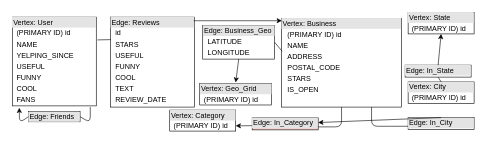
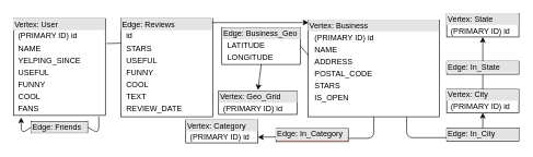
  <mxCell id="0" />
  <mxCell id="1" parent="0" />
  <mxCell id="2" value="&lt;div style=&quot;box-sizing: border-box ; width: 100% ; background: #e4e4e4 ; padding: 2px&quot;&gt;Edge: Reviews&lt;/div&gt;&lt;table style=&quot;width: 100% ; font-size: 1em&quot; cellpadding=&quot;2&quot; cellspacing=&quot;0&quot;&gt;&lt;tbody&gt;&lt;tr&gt;&lt;td&gt;&lt;br&gt;&lt;/td&gt;&lt;td&gt;id&lt;/td&gt;&lt;/tr&gt;&lt;tr&gt;&lt;td&gt;&lt;br&gt;&lt;/td&gt;&lt;td&gt;STARS&lt;/td&gt;&lt;/tr&gt;&lt;tr&gt;&lt;td&gt;&lt;br&gt;&lt;/td&gt;&lt;td&gt;USEFUL&lt;/td&gt;&lt;/tr&gt;&lt;tr&gt;&lt;td&gt;&lt;br&gt;&lt;/td&gt;&lt;td&gt;FUNNY&lt;/td&gt;&lt;/tr&gt;&lt;tr&gt;&lt;td&gt;&lt;br&gt;&lt;/td&gt;&lt;td&gt;COOL&lt;/td&gt;&lt;/tr&gt;&lt;tr&gt;&lt;td&gt;&lt;br&gt;&lt;/td&gt;&lt;td&gt;TEXT&lt;/td&gt;&lt;/tr&gt;&lt;tr&gt;&lt;td&gt;&lt;br&gt;&lt;/td&gt;&lt;td&gt;REVIEW_DATE&lt;/td&gt;&lt;/tr&gt;&lt;/tbody&gt;&lt;/table&gt;" style="verticalAlign=top;align=left;overflow=fill;html=1;" parent="1" vertex="1"><mxGeometry x="184" y="28" width="140" height="150" as="geometry" /></mxCell>
  <mxCell id="3" value="&lt;div style=&quot;box-sizing: border-box ; width: 100% ; background: #e4e4e4 ; padding: 2px&quot;&gt;Vertex: Business&lt;/div&gt;&lt;table style=&quot;width: 100% ; font-size: 1em&quot; cellpadding=&quot;2&quot; cellspacing=&quot;0&quot;&gt;&lt;tbody&gt;&lt;tr&gt;&lt;td&gt;&lt;br&gt;&lt;/td&gt;&lt;td&gt;(PRIMARY ID) id&lt;/td&gt;&lt;/tr&gt;&lt;tr&gt;&lt;td&gt;&lt;br&gt;&lt;/td&gt;&lt;td&gt;NAME&lt;/td&gt;&lt;/tr&gt;&lt;tr&gt;&lt;td&gt;&lt;br&gt;&lt;/td&gt;&lt;td&gt;ADDRESS&lt;/td&gt;&lt;/tr&gt;&lt;tr&gt;&lt;td&gt;&lt;br&gt;&lt;/td&gt;&lt;td&gt;POSTAL_CODE&lt;/td&gt;&lt;/tr&gt;&lt;tr&gt;&lt;td&gt;&lt;br&gt;&lt;/td&gt;&lt;td&gt;STARS&lt;/td&gt;&lt;/tr&gt;&lt;tr&gt;&lt;td&gt;&lt;br&gt;&lt;/td&gt;&lt;td&gt;IS_OPEN&lt;/td&gt;&lt;/tr&gt;&lt;/tbody&gt;&lt;/table&gt;" style="verticalAlign=top;align=left;overflow=fill;html=1;" parent="1" vertex="1"><mxGeometry x="469" y="30" width="200" height="148" as="geometry" /></mxCell>
  <mxCell id="4" value="&lt;div style=&quot;box-sizing: border-box ; width: 100% ; background: #e4e4e4 ; padding: 2px&quot;&gt;Vertex: Category&lt;/div&gt;&lt;table style=&quot;width: 100% ; font-size: 1em&quot; cellpadding=&quot;2&quot; cellspacing=&quot;0&quot;&gt;&lt;tbody&gt;&lt;tr&gt;&lt;td&gt;&lt;br&gt;&lt;/td&gt;&lt;td&gt;(PRIMARY ID) id&lt;/td&gt;&lt;/tr&gt;&lt;/tbody&gt;&lt;/table&gt;" style="verticalAlign=top;align=left;overflow=fill;html=1;" parent="1" vertex="1"><mxGeometry x="282.5" y="183" width="110" height="35" as="geometry" /></mxCell>
  <mxCell id="5" value="&lt;div style=&quot;box-sizing: border-box ; width: 100% ; background: #e4e4e4 ; padding: 2px&quot;&gt;Edge: Friends&lt;/div&gt;&lt;table style=&quot;width: 100% ; font-size: 1em&quot; cellpadding=&quot;2&quot; cellspacing=&quot;0&quot;&gt;&lt;tbody&gt;&lt;/tbody&gt;&lt;/table&gt;" style="verticalAlign=top;align=left;overflow=fill;html=1;" parent="1" vertex="1"><mxGeometry x="47" y="185.5" width="86" height="17" as="geometry" /></mxCell>
  <mxCell id="6" value="&lt;div style=&quot;box-sizing: border-box ; width: 100% ; background: #e4e4e4 ; padding: 2px&quot;&gt;Vertex: User&lt;/div&gt;&lt;table style=&quot;width: 100% ; font-size: 1em&quot; cellpadding=&quot;2&quot; cellspacing=&quot;0&quot;&gt;&lt;tbody&gt;&lt;tr&gt;&lt;td&gt;&lt;br&gt;&lt;/td&gt;&lt;td&gt;(PRIMARY ID) id&lt;/td&gt;&lt;/tr&gt;&lt;tr&gt;&lt;td&gt;&lt;br&gt;&lt;/td&gt;&lt;td&gt;NAME&lt;/td&gt;&lt;/tr&gt;&lt;tr&gt;&lt;td&gt;&lt;br&gt;&lt;/td&gt;&lt;td&gt;YELPING_SINCE&lt;/td&gt;&lt;/tr&gt;&lt;tr&gt;&lt;td&gt;&lt;br&gt;&lt;/td&gt;&lt;td&gt;USEFUL&lt;/td&gt;&lt;/tr&gt;&lt;tr&gt;&lt;td&gt;&lt;br&gt;&lt;/td&gt;&lt;td&gt;FUNNY&lt;/td&gt;&lt;/tr&gt;&lt;tr&gt;&lt;td&gt;&lt;br&gt;&lt;/td&gt;&lt;td&gt;COOL&lt;/td&gt;&lt;/tr&gt;&lt;tr&gt;&lt;td&gt;&lt;br&gt;&lt;/td&gt;&lt;td&gt;FANS&lt;/td&gt;&lt;/tr&gt;&lt;/tbody&gt;&lt;/table&gt;" style="verticalAlign=top;align=left;overflow=fill;html=1;" parent="1" vertex="1"><mxGeometry x="20" y="28" width="140" height="148" as="geometry" /></mxCell>
  <mxCell id="7" value="&lt;div style=&quot;box-sizing: border-box ; width: 100% ; background: #e4e4e4 ; padding: 2px&quot;&gt;Vertex: City&lt;/div&gt;&lt;table style=&quot;width: 100% ; font-size: 1em&quot; cellpadding=&quot;2&quot; cellspacing=&quot;0&quot;&gt;&lt;tbody&gt;&lt;tr&gt;&lt;td&gt;&lt;br&gt;&lt;/td&gt;&lt;td&gt;(PRIMARY ID) id&lt;/td&gt;&lt;/tr&gt;&lt;/tbody&gt;&lt;/table&gt;" style="verticalAlign=top;align=left;overflow=fill;html=1;" parent="1" vertex="1"><mxGeometry x="680" y="136" width="110" height="36" as="geometry" /></mxCell>
  <mxCell id="8" value="&lt;div style=&quot;box-sizing: border-box ; width: 100% ; background: #e4e4e4 ; padding: 2px&quot;&gt;Edge: In_Category&lt;/div&gt;&lt;table style=&quot;width: 100% ; font-size: 1em&quot; cellpadding=&quot;2&quot; cellspacing=&quot;0&quot;&gt;&lt;tbody&gt;&lt;/tbody&gt;&lt;/table&gt;" style="verticalAlign=top;align=left;overflow=fill;html=1;fillColor=#f8cecc;" parent="1" vertex="1"><mxGeometry x="420" y="196" width="110" height="20" as="geometry" /></mxCell>
  <mxCell id="9" value="&lt;div style=&quot;box-sizing: border-box ; width: 100% ; background: #e4e4e4 ; padding: 2px&quot;&gt;Vertex: State&lt;/div&gt;&lt;table style=&quot;width: 100% ; font-size: 1em&quot; cellpadding=&quot;2&quot; cellspacing=&quot;0&quot;&gt;&lt;tbody&gt;&lt;tr&gt;&lt;td&gt;&lt;br&gt;&lt;/td&gt;&lt;td&gt;(PRIMARY ID) id&lt;/td&gt;&lt;/tr&gt;&lt;tr&gt;&lt;td&gt;&lt;/td&gt;&lt;td&gt;&lt;br&gt;&lt;/td&gt;&lt;/tr&gt;&lt;/tbody&gt;&lt;/table&gt;" style="verticalAlign=top;align=left;overflow=fill;html=1;" parent="1" vertex="1"><mxGeometry x="680" y="20" width="110" height="36" as="geometry" /></mxCell>
  <mxCell id="10" value="" style="endArrow=classic;html=1;" parent="1" edge="1"><mxGeometry width="50" height="50" relative="1" as="geometry"><mxPoint x="322.5" y="34" as="sourcePoint" /><mxPoint x="469.5" y="34" as="targetPoint" /></mxGeometry></mxCell>
  <mxCell id="11" value="" style="endArrow=none;html=1;exitX=0;exitY=0.25;exitDx=0;exitDy=0;" parent="1" source="2" edge="1"><mxGeometry width="50" height="50" relative="1" as="geometry"><mxPoint x="182" y="175" as="sourcePoint" /><mxPoint x="162" y="66" as="targetPoint" /><Array as="points" /></mxGeometry></mxCell>
  <mxCell id="12" value="" style="endArrow=classic;html=1;exitX=0;exitY=0.5;exitDx=0;exitDy=0;entryX=0.083;entryY=1.021;entryDx=0;entryDy=0;entryPerimeter=0;" parent="1" source="5" edge="1" target="6"><mxGeometry width="50" height="50" relative="1" as="geometry"><mxPoint x="210" y="558" as="sourcePoint" /><mxPoint x="162" y="206" as="targetPoint" /><Array as="points"><mxPoint x="32" y="204" /></Array></mxGeometry></mxCell>
  <mxCell id="13" value="" style="endArrow=none;html=1;exitX=1;exitY=0.5;exitDx=0;exitDy=0;" parent="1" source="5" edge="1"><mxGeometry width="50" height="50" relative="1" as="geometry"><mxPoint x="635" y="279" as="sourcePoint" /><mxPoint x="150" y="178" as="targetPoint" /><Array as="points"><mxPoint x="150" y="204" /></Array></mxGeometry></mxCell>
  <mxCell id="14" value="&lt;div style=&quot;box-sizing: border-box ; width: 100% ; background: #e4e4e4 ; padding: 2px&quot;&gt;Edge: In_City&lt;/div&gt;&lt;table style=&quot;width: 100% ; font-size: 1em&quot; cellpadding=&quot;2&quot; cellspacing=&quot;0&quot;&gt;&lt;tbody&gt;&lt;/tbody&gt;&lt;/table&gt;" style="verticalAlign=top;align=left;overflow=fill;html=1;" parent="1" vertex="1"><mxGeometry x="680" y="195.5" width="110" height="20" as="geometry" /></mxCell>
- <mxCell id="15" value="&lt;div style=&quot;box-sizing: border-box ; width: 100% ; background: #e4e4e4 ; padding: 2px&quot;&gt;Edge: In_State&lt;/div&gt;" style="verticalAlign=top;align=left;overflow=fill;html=1;" parent="1" vertex="1"><mxGeometry x="675" y="108" width="110" height="20" as="geometry" /></mxCell>
+ <mxCell id="15" value="&lt;div style=&quot;box-sizing: border-box ; width: 100% ; background: #e4e4e4 ; padding: 2px&quot;&gt;Edge: In_State&lt;/div&gt;" style="verticalAlign=top;align=left;overflow=fill;html=1;" parent="1" vertex="1"><mxGeometry x="680" y="93" width="110" height="20" as="geometry" /></mxCell>
  <mxCell id="16" value="" style="endArrow=none;html=1;entryX=0.75;entryY=1;entryDx=0;entryDy=0;" parent="1" target="3" edge="1"><mxGeometry width="50" height="50" relative="1" as="geometry"><mxPoint x="680" y="210" as="sourcePoint" /><mxPoint x="484" y="495" as="targetPoint" /><Array as="points"><mxPoint x="619" y="210" /></Array></mxGeometry></mxCell>
- <mxCell id="17" value="" style="endArrow=classic;html=1;exitX=0.5;exitY=0;exitDx=0;exitDy=0;" parent="1" source="14" target="8" edge="1"><mxGeometry width="50" height="50" relative="1" as="geometry"><mxPoint x="735" y="188" as="sourcePoint" /><mxPoint x="390" y="508" as="targetPoint" /></mxGeometry></mxCell>
+ <mxCell id="17" value="" style="endArrow=classic;html=1;entryX=0.5;entryY=1;entryDx=0;entryDy=0;exitX=0.5;exitY=0;exitDx=0;exitDy=0;" parent="1" source="14" target="7" edge="1"><mxGeometry width="50" height="50" relative="1" as="geometry"><mxPoint x="735" y="188" as="sourcePoint" /><mxPoint x="390" y="508" as="targetPoint" /></mxGeometry></mxCell>
  <mxCell id="18" value="" style="endArrow=none;html=1;entryX=0.5;entryY=1;entryDx=0;entryDy=0;exitX=0.5;exitY=0;exitDx=0;exitDy=0;" parent="1" source="7" target="15" edge="1"><mxGeometry width="50" height="50" relative="1" as="geometry"><mxPoint x="340" y="558" as="sourcePoint" /><mxPoint x="390" y="508" as="targetPoint" /></mxGeometry></mxCell>
  <mxCell id="19" value="" style="endArrow=classic;html=1;entryX=0.5;entryY=1;entryDx=0;entryDy=0;exitX=0.5;exitY=0;exitDx=0;exitDy=0;" parent="1" source="15" target="9" edge="1"><mxGeometry width="50" height="50" relative="1" as="geometry"><mxPoint x="340" y="558" as="sourcePoint" /><mxPoint x="390" y="508" as="targetPoint" /></mxGeometry></mxCell>
  <mxCell id="20" value="" style="endArrow=none;html=1;entryX=0.5;entryY=1;entryDx=0;entryDy=0;exitX=1;exitY=0.75;exitDx=0;exitDy=0;" parent="1" source="8" target="3" edge="1"><mxGeometry width="50" height="50" relative="1" as="geometry"><mxPoint x="501" y="194" as="sourcePoint" /><mxPoint x="484" y="176" as="targetPoint" /><Array as="points"><mxPoint x="569" y="211" /></Array></mxGeometry></mxCell>
  <mxCell id="21" value="" style="endArrow=classic;html=1;entryX=1;entryY=0.75;entryDx=0;entryDy=0;" parent="1" target="4" edge="1"><mxGeometry width="50" height="50" relative="1" as="geometry"><mxPoint x="420" y="209" as="sourcePoint" /><mxPoint x="760" y="86" as="targetPoint" /><Array as="points" /></mxGeometry></mxCell>
  <mxCell id="22" value="&lt;div style=&quot;box-sizing: border-box ; width: 100% ; background: #e4e4e4 ; padding: 2px&quot;&gt;Vertex: Geo_Grid&lt;/div&gt;&lt;table style=&quot;width: 100% ; font-size: 1em&quot; cellpadding=&quot;2&quot; cellspacing=&quot;0&quot;&gt;&lt;tbody&gt;&lt;tr&gt;&lt;td&gt;&lt;br&gt;&lt;/td&gt;&lt;td&gt;(PRIMARY ID) id&lt;/td&gt;&lt;/tr&gt;&lt;tr&gt;&lt;td&gt;&lt;/td&gt;&lt;td&gt;&lt;br&gt;&lt;/td&gt;&lt;/tr&gt;&lt;/tbody&gt;&lt;/table&gt;" style="verticalAlign=top;align=left;overflow=fill;html=1;" parent="1" vertex="1"><mxGeometry x="332.5" y="138.5" width="120" height="36" as="geometry" /></mxCell>
  <mxCell id="23" value="&lt;div style=&quot;box-sizing: border-box ; width: 100% ; background: #e4e4e4 ; padding: 2px&quot;&gt;Edge: Business_Geo&lt;/div&gt;&lt;table style=&quot;width: 100% ; font-size: 1em&quot; cellpadding=&quot;2&quot; cellspacing=&quot;0&quot;&gt;&lt;tbody&gt;&lt;tr&gt;&lt;td&gt;&lt;br&gt;&lt;/td&gt;&lt;td&gt;LATITUDE&lt;/td&gt;&lt;/tr&gt;&lt;tr&gt;&lt;td&gt;&lt;br&gt;&lt;/td&gt;&lt;td&gt;LONGITUDE&lt;/td&gt;&lt;/tr&gt;&lt;tr&gt;&lt;td&gt;&lt;/td&gt;&lt;td&gt;&lt;br&gt;&lt;/td&gt;&lt;/tr&gt;&lt;/tbody&gt;&lt;/table&gt;" style="verticalAlign=top;align=left;overflow=fill;html=1;rounded=0;glass=0;" parent="1" vertex="1"><mxGeometry x="337.5" y="42" width="120" height="56" as="geometry" /></mxCell>
  <mxCell id="24" value="" style="endArrow=none;html=1;exitX=1;exitY=0.5;exitDx=0;exitDy=0;" parent="1" source="23" edge="1"><mxGeometry width="50" height="50" relative="1" as="geometry"><mxPoint x="682.5" y="195" as="sourcePoint" /><mxPoint x="470" y="85" as="targetPoint" /></mxGeometry></mxCell>
  <mxCell id="25" value="" style="endArrow=classic;html=1;exitX=0.5;exitY=1;exitDx=0;exitDy=0;" parent="1" source="23" edge="1"><mxGeometry width="50" height="50" relative="1" as="geometry"><mxPoint x="468.5" y="113" as="sourcePoint" /><mxPoint x="392.5" y="137" as="targetPoint" /></mxGeometry></mxCell>
